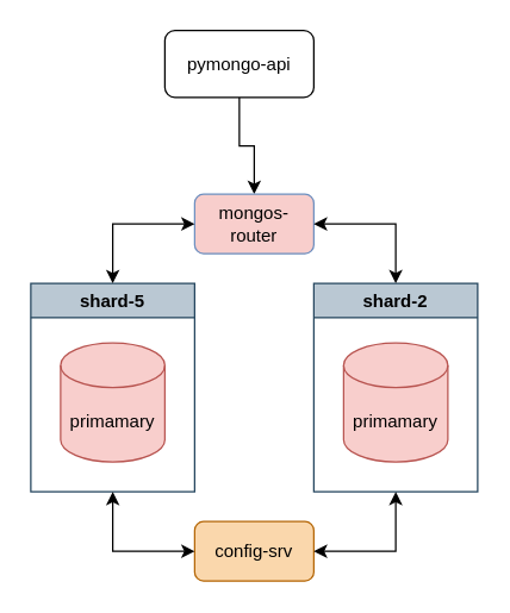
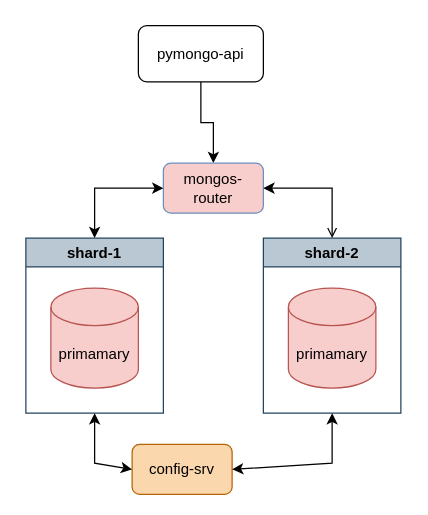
  <mxCell id="0" />
  <mxCell id="1" parent="0" />
  <mxCell id="2" style="edgeStyle=orthogonalEdgeStyle;rounded=0;orthogonalLoop=1;jettySize=auto;html=1;" parent="1" source="3" target="8" edge="1"><mxGeometry relative="1" as="geometry" /></mxCell>
  <mxCell id="3" value="pymongo-api" style="rounded=1;whiteSpace=wrap;html=1;" parent="1" vertex="1"><mxGeometry x="110" y="20" width="100" height="45" as="geometry" /></mxCell>
- <mxCell id="4" value="shard-5" style="swimlane;whiteSpace=wrap;html=1;fillColor=#bac8d3;strokeColor=#23445d;" parent="1" vertex="1"><mxGeometry x="20" y="190" width="110" height="140" as="geometry"><mxRectangle x="110" y="200" width="140" height="30" as="alternateBounds" /></mxGeometry></mxCell>
+ <mxCell id="4" value="shard-1" style="swimlane;whiteSpace=wrap;html=1;fillColor=#bac8d3;strokeColor=#23445d;" parent="1" vertex="1"><mxGeometry x="20" y="190" width="110" height="140" as="geometry"><mxRectangle x="110" y="200" width="140" height="30" as="alternateBounds" /></mxGeometry></mxCell>
  <mxCell id="5" value="primamary" style="shape=cylinder3;whiteSpace=wrap;html=1;boundedLbl=1;backgroundOutline=1;size=15;fillColor=#f8cecc;strokeColor=#b85450;" parent="4" vertex="1"><mxGeometry x="20" y="40" width="70" height="80" as="geometry" /></mxCell>
  <mxCell id="6" value="shard-2" style="swimlane;whiteSpace=wrap;html=1;fillColor=#bac8d3;strokeColor=#23445d;" parent="1" vertex="1"><mxGeometry x="210" y="190" width="110" height="140" as="geometry"><mxRectangle x="110" y="200" width="140" height="30" as="alternateBounds" /></mxGeometry></mxCell>
  <mxCell id="7" value="primamary" style="shape=cylinder3;whiteSpace=wrap;html=1;boundedLbl=1;backgroundOutline=1;size=15;fillColor=#f8cecc;strokeColor=#b85450;" parent="6" vertex="1"><mxGeometry x="20" y="40" width="70" height="80" as="geometry" /></mxCell>
  <mxCell id="8" value="mongos-router" style="rounded=1;whiteSpace=wrap;html=1;fillColor=#f8cecc;strokeColor=#6c8ebf;" parent="1" vertex="1"><mxGeometry x="130" y="130" width="80" height="40" as="geometry" /></mxCell>
  <mxCell id="9" value="" style="endArrow=classic;startArrow=classic;html=1;rounded=0;entryX=0;entryY=0.5;entryDx=0;entryDy=0;exitX=0.5;exitY=0;exitDx=0;exitDy=0;" parent="1" source="4" target="8" edge="1"><mxGeometry width="50" height="50" relative="1" as="geometry"><mxPoint x="70" y="170" as="sourcePoint" /><mxPoint x="120" y="120" as="targetPoint" /><Array as="points"><mxPoint x="75" y="150" /></Array></mxGeometry></mxCell>
- <mxCell id="10" value="" style="endArrow=classic;startArrow=classic;html=1;rounded=0;exitX=1;exitY=0.5;exitDx=0;exitDy=0;entryX=0.5;entryY=0;entryDx=0;entryDy=0;" parent="1" source="8" target="6" edge="1"><mxGeometry width="50" height="50" relative="1" as="geometry"><mxPoint x="260" y="130" as="sourcePoint" /><mxPoint x="310" y="80" as="targetPoint" /><Array as="points"><mxPoint x="265" y="150" /></Array></mxGeometry></mxCell>
- <mxCell id="11" value="config-srv" style="rounded=1;whiteSpace=wrap;html=1;fillColor=#fad7ac;strokeColor=#b46504;" parent="1" vertex="1"><mxGeometry x="130" y="350" width="80" height="40" as="geometry" /></mxCell>
+ <mxCell id="10" value="" style="endArrow=open;startArrow=classic;html=1;rounded=0;exitX=1;exitY=0.5;exitDx=0;exitDy=0;entryX=0.5;entryY=0;entryDx=0;entryDy=0;" parent="1" source="8" target="6" edge="1"><mxGeometry width="50" height="50" relative="1" as="geometry"><mxPoint x="260" y="130" as="sourcePoint" /><mxPoint x="310" y="80" as="targetPoint" /><Array as="points"><mxPoint x="265" y="150" /></Array></mxGeometry></mxCell>
+ <mxCell id="11" value="config-srv" style="rounded=1;whiteSpace=wrap;html=1;fillColor=#fad7ac;strokeColor=#b46504;" parent="1" vertex="1"><mxGeometry x="105" y="355" width="80" height="40" as="geometry" /></mxCell>
  <mxCell id="12" value="" style="endArrow=classic;startArrow=classic;html=1;rounded=0;entryX=0;entryY=0.5;entryDx=0;entryDy=0;exitX=0.5;exitY=1;exitDx=0;exitDy=0;" parent="1" source="4" target="11" edge="1"><mxGeometry width="50" height="50" relative="1" as="geometry"><mxPoint x="30" y="600" as="sourcePoint" /><mxPoint x="80" y="550" as="targetPoint" /><Array as="points"><mxPoint x="75" y="370" /></Array></mxGeometry></mxCell>
  <mxCell id="13" value="" style="endArrow=classic;startArrow=classic;html=1;rounded=0;entryX=0.5;entryY=1;entryDx=0;entryDy=0;exitX=1;exitY=0.5;exitDx=0;exitDy=0;" parent="1" source="11" target="6" edge="1"><mxGeometry width="50" height="50" relative="1" as="geometry"><mxPoint x="270" y="610" as="sourcePoint" /><mxPoint x="320" y="560" as="targetPoint" /><Array as="points"><mxPoint x="265" y="370" /></Array></mxGeometry></mxCell>
